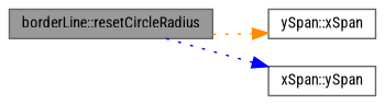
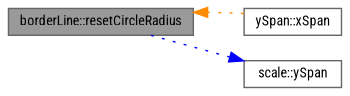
  digraph {
    fontname="Roboto Condensed"
    rankdir=LR
    node [color=grey40 fillcolor=white fontname="Roboto Condensed" fontsize=10 shape=box style=filled]
    edge [fontname="Roboto Condensed" fontsize=10 labelfontname=Helvetica labelfontsize=10 style=dotted]
    n1 [color=gray40 fillcolor=grey60 fontcolor=black height=0.2 label="borderLine::resetCircleRadius" width=0.4]
    n2 [height=0.2 label="ySpan::xSpan" width=0.4]
-   n3 [height=0.2 label="xSpan::ySpan" width=0.4]
-   n1 -> n2 [color=darkorange]
+   n3 [height=0.2 label="scale::ySpan" width=0.4]
+   n2 -> n1 [color=darkorange]
    n1 -> n3 [color=blue]
  }
